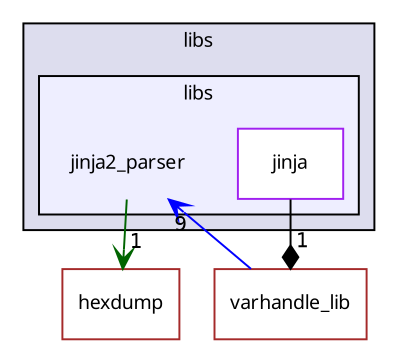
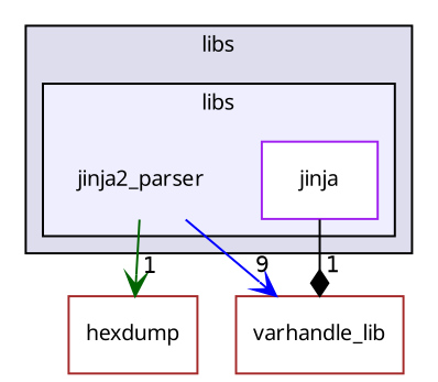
  digraph {
    compound=true
    fontname="Noto Sans"
    node [color=brown fontname="Noto Sans" fontsize=10 shape=box]
    edge [arrowhead=vee fontname="Noto Sans" headlabel=1 labeldistance=1.5 labelfontname=Helvetica labelfontsize=10]
    n1 [label=jinja2_parser shape=plaintext]
    n2 [color=purple fillcolor=white label=jinja style=filled]
    n3 [fillcolor=white label=hexdump style=filled]
    n4 [label=varhandle_lib]
    subgraph cluster_1 {
      bgcolor="#ddddee"
      fontsize=10
      label=libs
      pencolor=black
      subgraph cluster_2 {
        bgcolor="#eeeeff"
        fontsize=10
        label=libs
        pencolor=black
        n1
        n2
      }
    }
    n1 -> n3 [color=darkgreen]
-   n4 -> n1 [color=blue headlabel=9]
+   n1 -> n4 [color=blue headlabel=9]
    n2 -> n4 [arrowhead=diamond color=black]
  }
